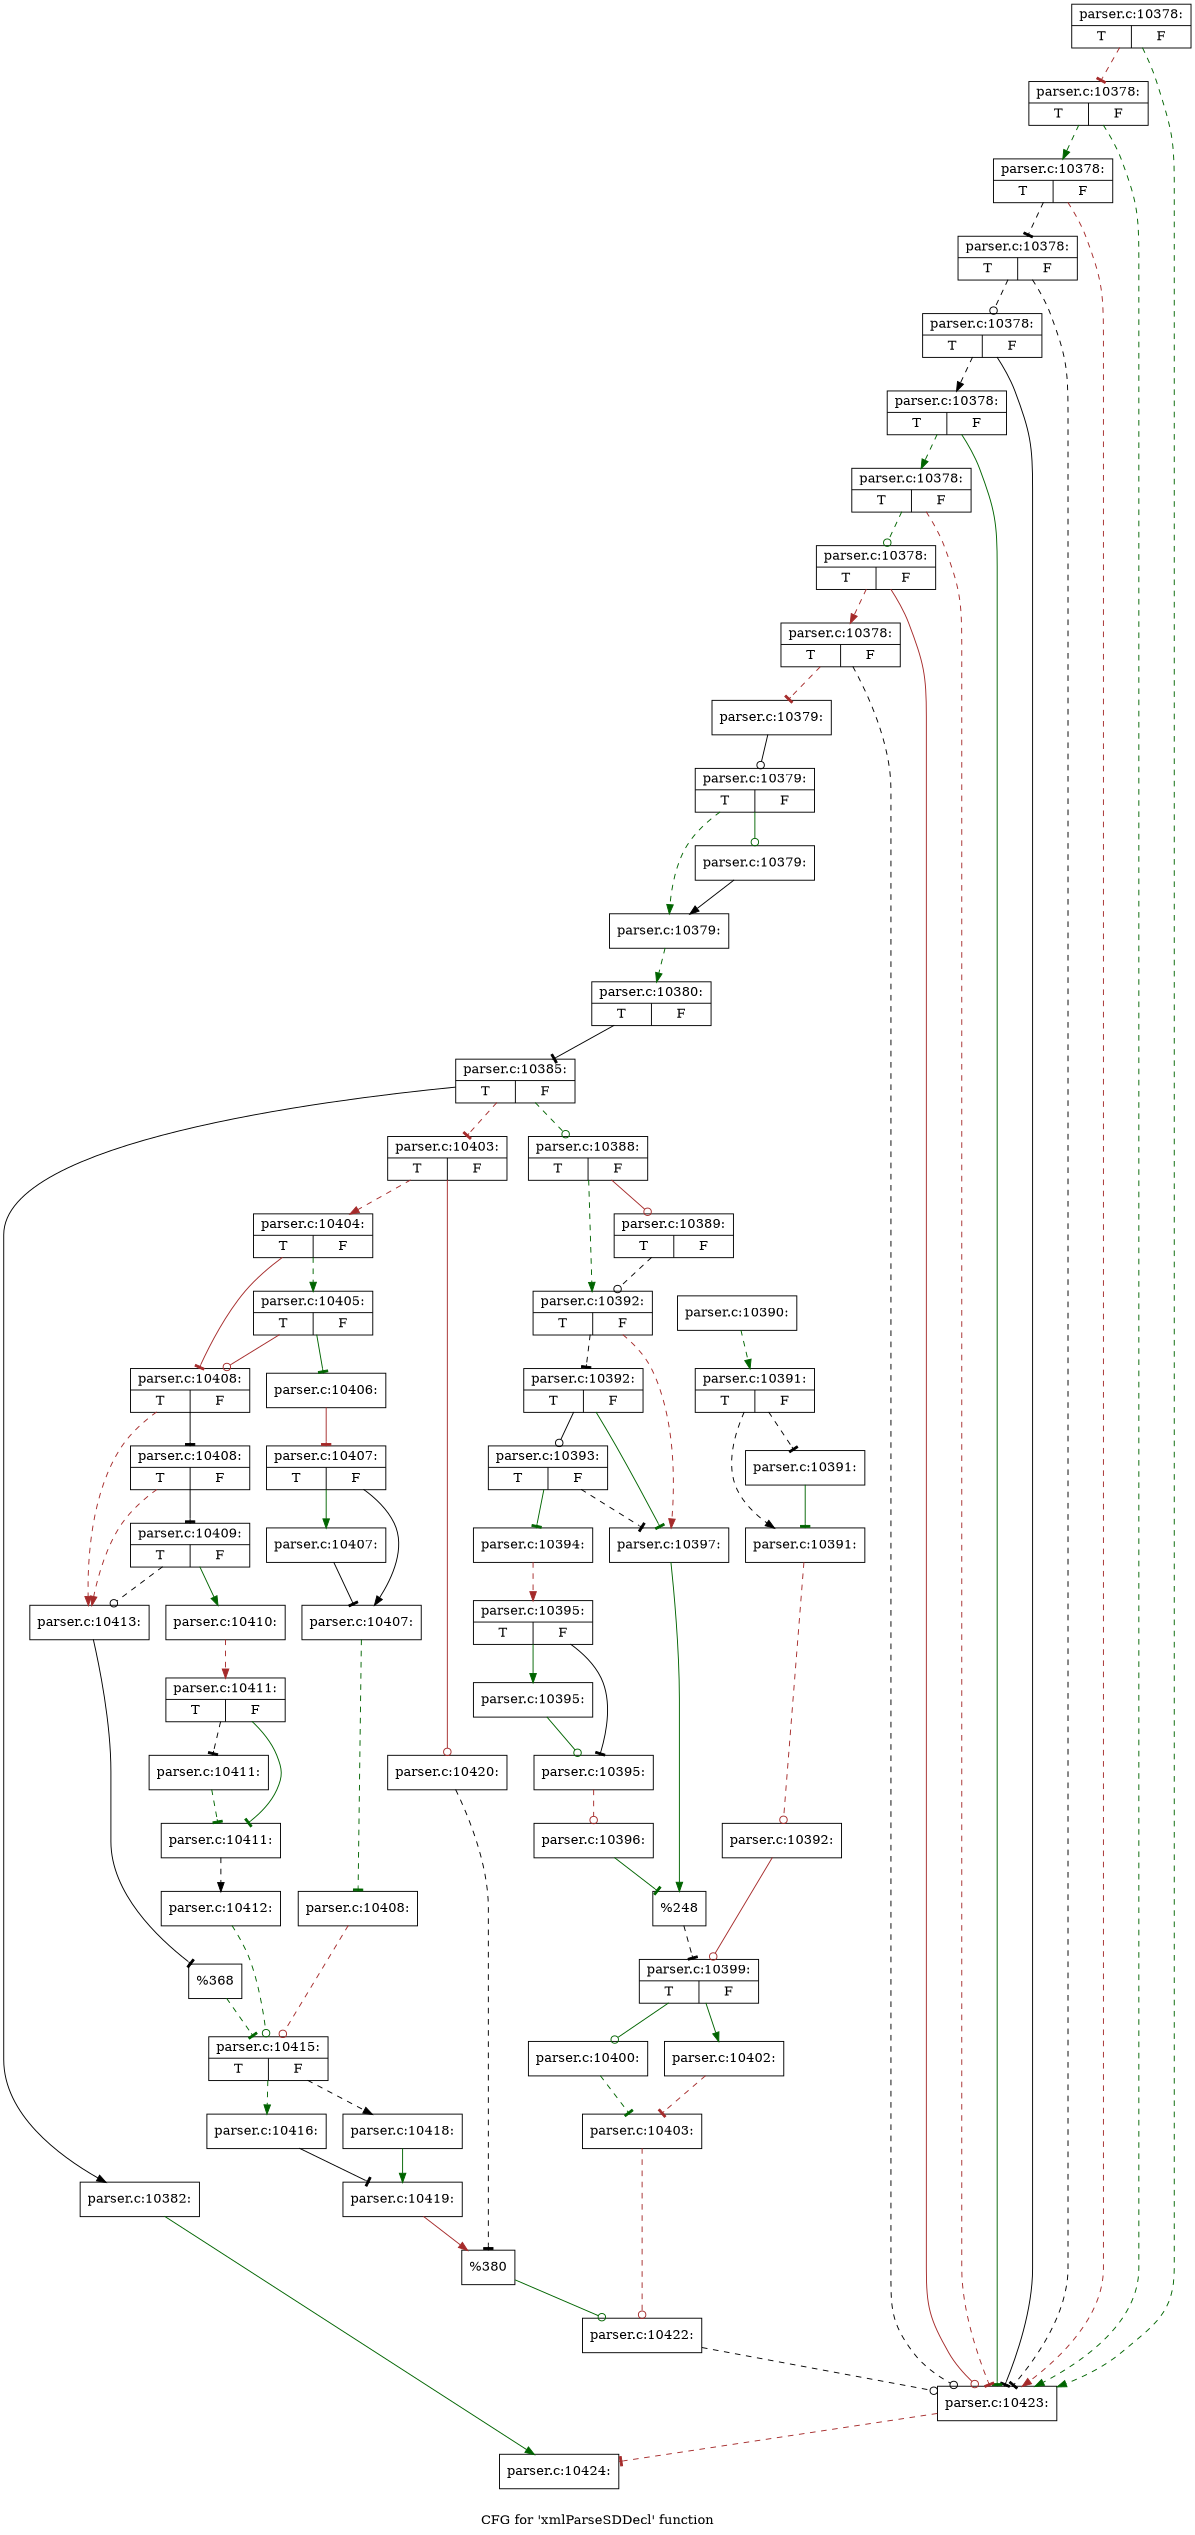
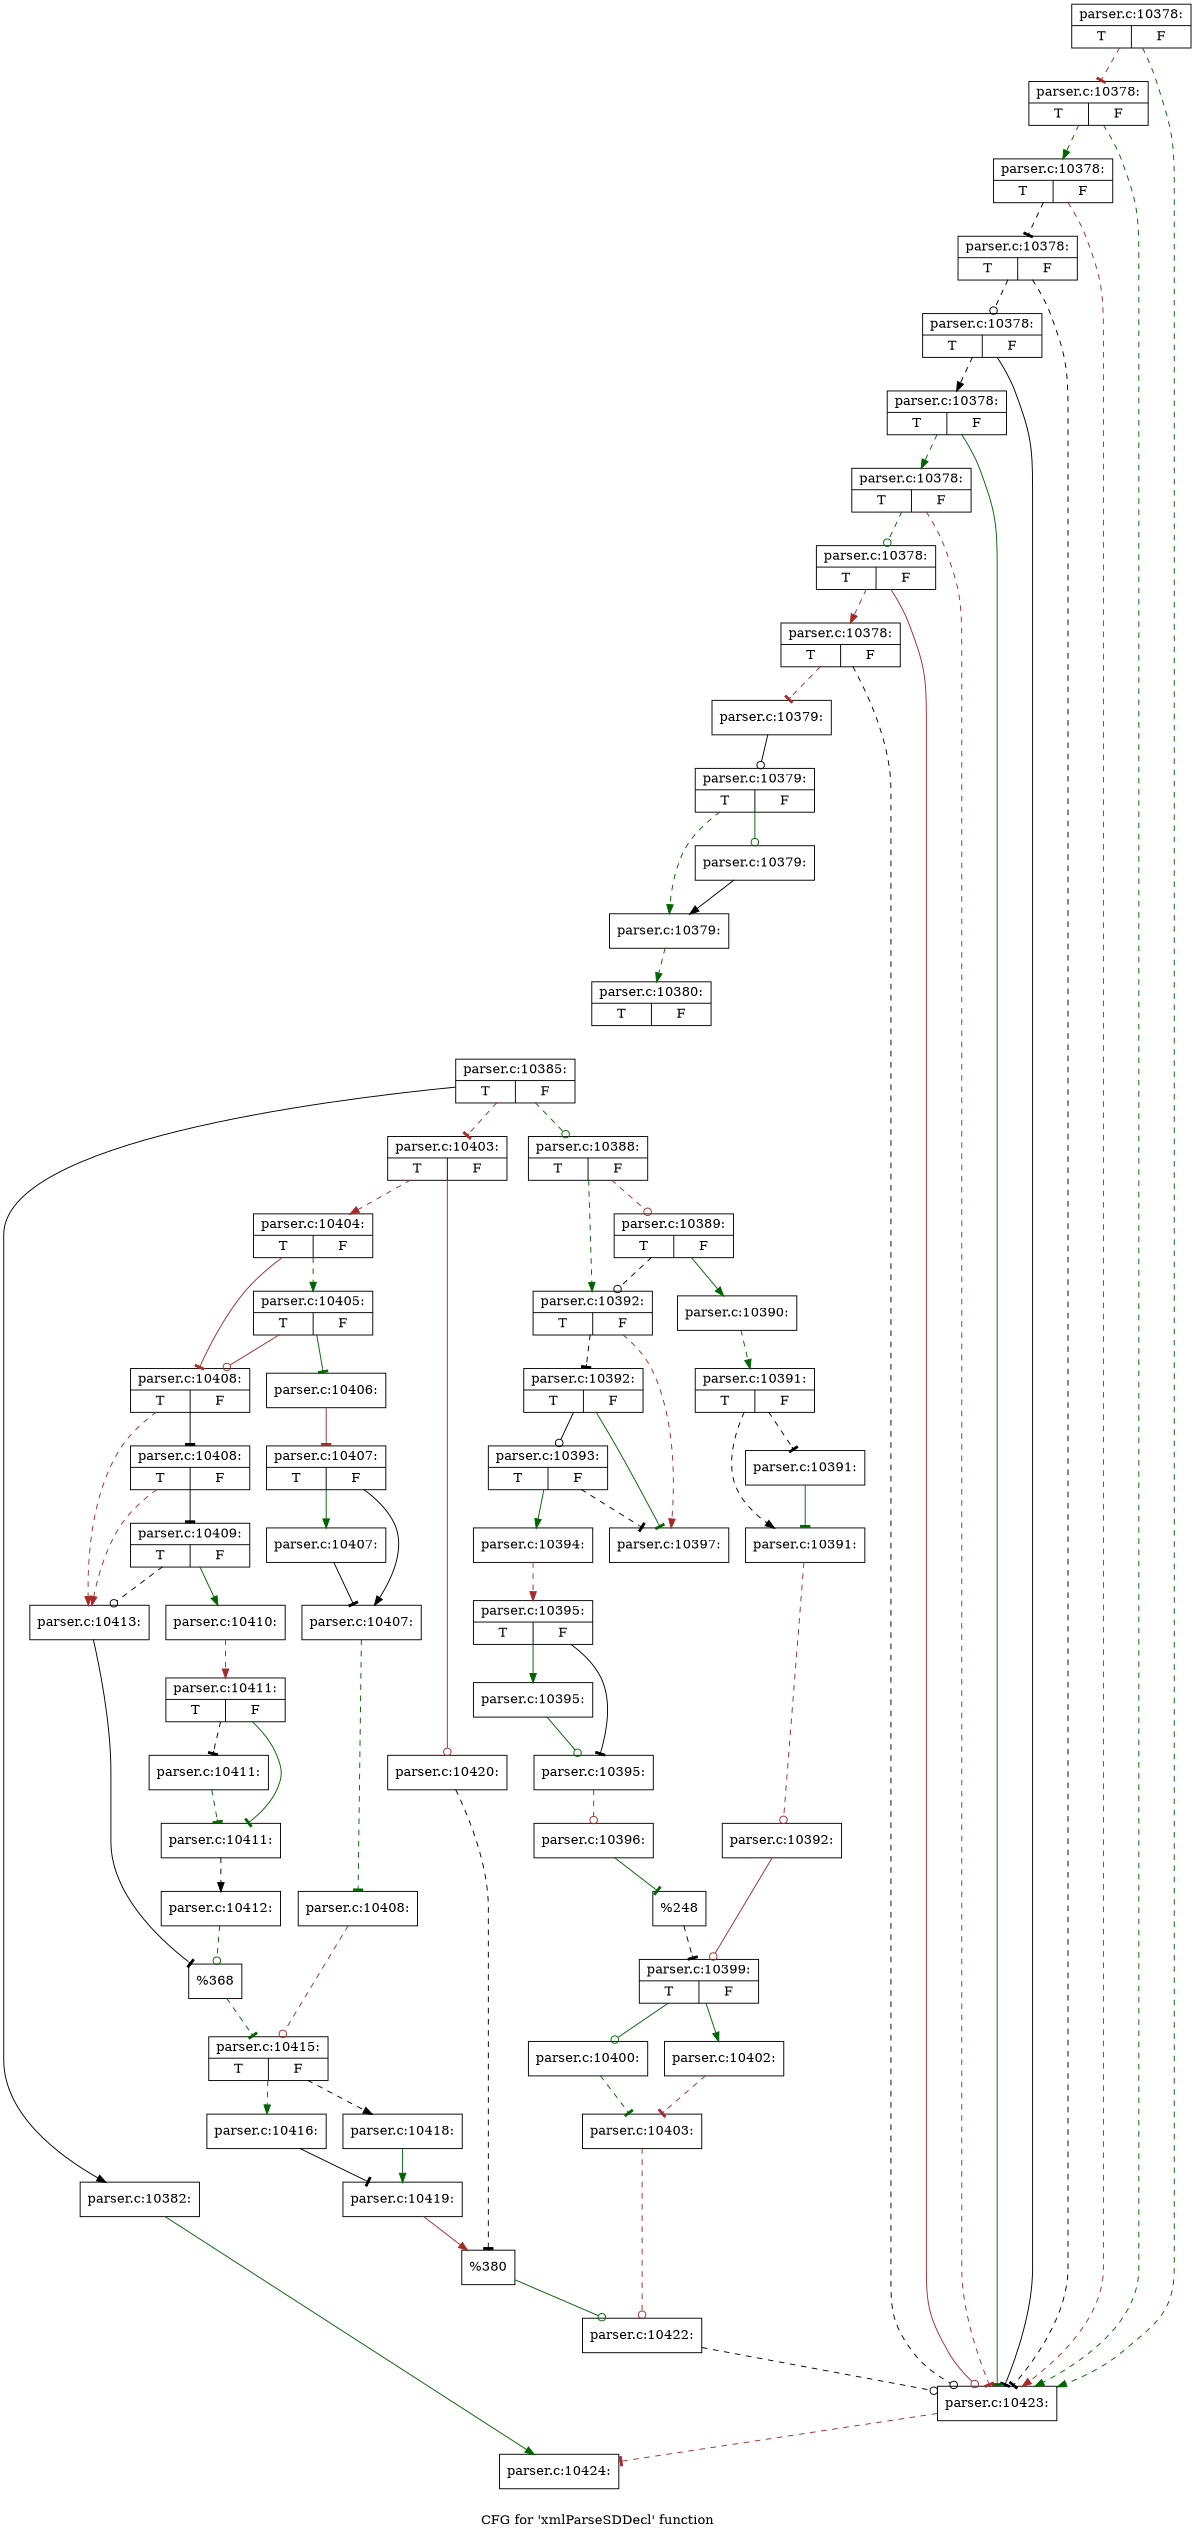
  digraph {
    label="CFG for 'xmlParseSDDecl' function"
    node [shape=record]
    edge [arrowhead=tee color=darkgreen style=dashed]
    n1 [label="{parser.c:10378:|{<s0>T|<s1>F}}"]
    n2 [label="{parser.c:10423:}"]
    n3 [label="{parser.c:10378:|{<s0>T|<s1>F}}"]
    n4 [label="{parser.c:10424:}"]
    n5 [label="{parser.c:10378:|{<s0>T|<s1>F}}"]
    n6 [label="{parser.c:10378:|{<s0>T|<s1>F}}"]
    n7 [label="{parser.c:10378:|{<s0>T|<s1>F}}"]
    n8 [label="{parser.c:10378:|{<s0>T|<s1>F}}"]
    n9 [label="{parser.c:10378:|{<s0>T|<s1>F}}"]
    n10 [label="{parser.c:10378:|{<s0>T|<s1>F}}"]
    n11 [label="{parser.c:10378:|{<s0>T|<s1>F}}"]
    n12 [label="{parser.c:10379:}"]
    n13 [label="{parser.c:10379:|{<s0>T|<s1>F}}"]
    n14 [label="{parser.c:10379:}"]
    n15 [label="{parser.c:10379:}"]
    n16 [label="{parser.c:10380:|{<s0>T|<s1>F}}"]
    n17 [label="{parser.c:10385:|{<s0>T|<s1>F}}"]
    n18 [label="{parser.c:10382:}"]
    n19 [label="{parser.c:10388:|{<s0>T|<s1>F}}"]
    n20 [label="{parser.c:10403:|{<s0>T|<s1>F}}"]
    n21 [label="{parser.c:10389:|{<s0>T|<s1>F}}"]
    n22 [label="{parser.c:10392:|{<s0>T|<s1>F}}"]
    n23 [label="{parser.c:10404:|{<s0>T|<s1>F}}"]
    n24 [label="{parser.c:10420:}"]
    n25 [label="{parser.c:10390:}"]
    n26 [label="{parser.c:10392:|{<s0>T|<s1>F}}"]
    n27 [label="{parser.c:10397:}"]
    n28 [label="{parser.c:10405:|{<s0>T|<s1>F}}"]
    n29 [label="{parser.c:10408:|{<s0>T|<s1>F}}"]
    n30 [label="{%380}"]
    n31 [label="{parser.c:10391:|{<s0>T|<s1>F}}"]
    n32 [label="{parser.c:10393:|{<s0>T|<s1>F}}"]
    n33 [label="{%248}"]
    n34 [label="{parser.c:10391:}"]
    n35 [label="{parser.c:10391:}"]
    n36 [label="{parser.c:10392:}"]
    n37 [label="{parser.c:10399:|{<s0>T|<s1>F}}"]
    n38 [label="{parser.c:10400:}"]
    n39 [label="{parser.c:10402:}"]
    n40 [label="{parser.c:10403:}"]
    n41 [label="{parser.c:10394:}"]
    n42 [label="{parser.c:10395:|{<s0>T|<s1>F}}"]
    n43 [label="{parser.c:10395:}"]
    n44 [label="{parser.c:10395:}"]
    n45 [label="{parser.c:10396:}"]
    n46 [label="{parser.c:10422:}"]
    n47 [label="{parser.c:10406:}"]
    n48 [label="{parser.c:10408:|{<s0>T|<s1>F}}"]
    n49 [label="{parser.c:10413:}"]
    n50 [label="{parser.c:10407:|{<s0>T|<s1>F}}"]
    n51 [label="{parser.c:10409:|{<s0>T|<s1>F}}"]
    n52 [label="{%368}"]
    n53 [label="{parser.c:10407:}"]
    n54 [label="{parser.c:10407:}"]
    n55 [label="{parser.c:10408:}"]
    n56 [label="{parser.c:10415:|{<s0>T|<s1>F}}"]
    n57 [label="{parser.c:10416:}"]
    n58 [label="{parser.c:10418:}"]
    n59 [label="{parser.c:10419:}"]
    n60 [label="{parser.c:10410:}"]
    n61 [label="{parser.c:10411:|{<s0>T|<s1>F}}"]
    n62 [label="{parser.c:10411:}"]
    n63 [label="{parser.c:10411:}"]
    n64 [label="{parser.c:10412:}"]
    n1 -> n2 [arrowhead=normal]
    n1 -> n3 [color=brown]
    n2 -> n4 [color=brown]
    n3 -> n2 [arrowhead=normal]
    n3 -> n5 [arrowhead=normal]
    n5 -> n2 [arrowhead=normal color=brown]
    n5 -> n6 [color=black]
    n6 -> n2 [color=black]
    n6 -> n7 [arrowhead=odot color=black]
    n7 -> n2 [color=black style=solid]
    n7 -> n8 [arrowhead=normal color=black]
    n8 -> n2 [style=solid]
    n8 -> n9 [arrowhead=normal]
    n9 -> n2 [color=brown]
    n9 -> n10 [arrowhead=odot]
    n10 -> n2 [arrowhead=odot color=brown style=solid]
    n10 -> n11 [arrowhead=normal color=brown]
    n11 -> n2 [arrowhead=odot color=black]
    n11 -> n12 [color=brown]
    n12 -> n13 [arrowhead=odot color=black style=solid]
    n13 -> n14 [arrowhead=odot style=solid]
    n13 -> n15 [arrowhead=normal]
    n14 -> n15 [arrowhead=normal color=black style=solid]
    n15 -> n16 [arrowhead=normal]
-   n16 -> n17 [color=black style=solid]
    n17 -> n18 [arrowhead=normal color=black style=solid]
    n17 -> n19 [arrowhead=odot]
    n17 -> n20 [color=brown]
    n18 -> n4 [arrowhead=normal style=solid]
-   n19 -> n21 [arrowhead=odot color=brown style=solid]
+   n19 -> n21 [arrowhead=odot color=brown]
    n19 -> n22 [arrowhead=normal]
    n20 -> n23 [arrowhead=normal color=brown]
    n20 -> n24 [arrowhead=odot color=brown style=solid]
    n21 -> n22 [arrowhead=odot color=black]
+   n21 -> n25 [arrowhead=normal style=solid]
    n22 -> n26 [color=black]
    n22 -> n27 [arrowhead=normal color=brown]
    n23 -> n28 [arrowhead=normal]
    n23 -> n29 [color=brown style=solid]
    n24 -> n30 [color=black]
    n25 -> n31 [arrowhead=normal]
    n26 -> n27 [style=solid]
    n26 -> n32 [arrowhead=odot color=black style=solid]
-   n27 -> n33 [arrowhead=normal style=solid]
    n28 -> n29 [arrowhead=odot color=brown style=solid]
    n28 -> n47 [style=solid]
    n29 -> n48 [color=black style=solid]
    n29 -> n49 [arrowhead=normal color=brown]
    n30 -> n46 [arrowhead=odot style=solid]
    n31 -> n34 [color=black]
    n31 -> n35 [arrowhead=normal color=black]
    n32 -> n27 [color=black]
-   n32 -> n41 [style=solid]
+   n32 -> n41 [arrowhead=normal style=solid]
    n33 -> n37 [color=black]
    n34 -> n35 [style=solid]
    n35 -> n36 [arrowhead=odot color=brown]
    n36 -> n37 [arrowhead=odot color=brown style=solid]
    n37 -> n38 [arrowhead=odot style=solid]
    n37 -> n39 [arrowhead=normal style=solid]
    n38 -> n40
    n39 -> n40 [color=brown]
    n40 -> n46 [arrowhead=odot color=brown]
    n41 -> n42 [arrowhead=normal color=brown]
    n42 -> n43 [arrowhead=normal style=solid]
    n42 -> n44 [color=black style=solid]
    n43 -> n44 [arrowhead=odot style=solid]
    n44 -> n45 [arrowhead=odot color=brown]
    n45 -> n33 [style=solid]
    n46 -> n2 [arrowhead=odot color=black]
    n47 -> n50 [color=brown style=solid]
    n48 -> n49 [arrowhead=normal color=brown]
    n48 -> n51 [color=black style=solid]
    n49 -> n52 [color=black style=solid]
    n50 -> n53 [arrowhead=normal style=solid]
    n50 -> n54 [arrowhead=normal color=black style=solid]
    n51 -> n49 [arrowhead=odot color=black]
    n51 -> n60 [arrowhead=normal style=solid]
    n52 -> n56
    n53 -> n54 [color=black style=solid]
    n54 -> n55
    n55 -> n56 [arrowhead=odot color=brown]
    n56 -> n57 [arrowhead=normal]
    n56 -> n58 [arrowhead=normal color=black]
    n57 -> n59 [color=black style=solid]
    n58 -> n59 [arrowhead=normal style=solid]
    n59 -> n30 [arrowhead=normal color=brown style=solid]
    n60 -> n61 [arrowhead=normal color=brown]
    n61 -> n62 [color=black]
    n61 -> n63 [style=solid]
    n62 -> n63
    n63 -> n64 [arrowhead=normal color=black]
-   n64 -> n56 [arrowhead=odot]
+   n64 -> n52 [arrowhead=odot]
  }
